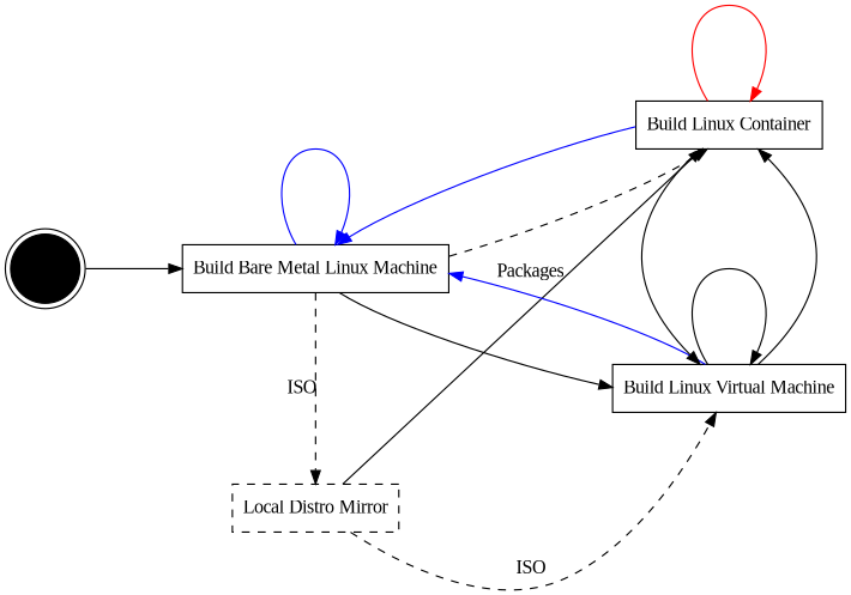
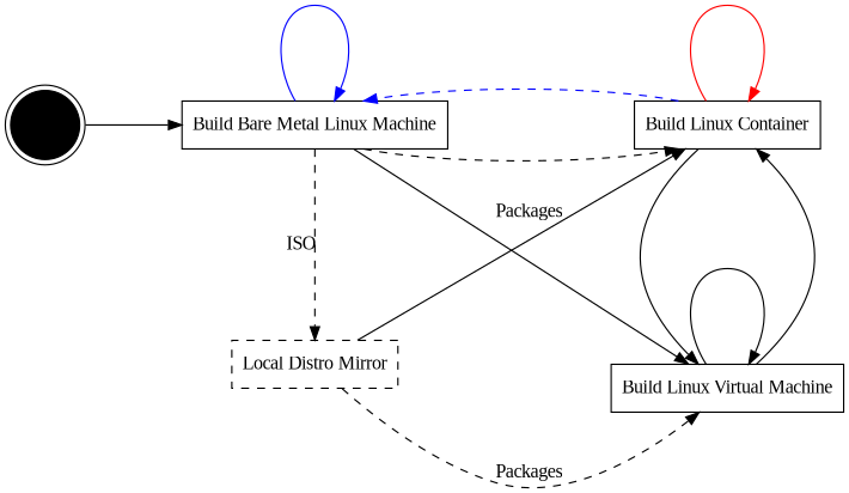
  digraph {
    fontname="Liberation Serif"
    nodesep=1
    rankdir=LR
    ranksep=1
    node [fontname="Liberation Serif" shape=box]
    edge [fontname="Liberation Serif"]
    n1 [label="Build Bare Metal Linux Machine"]
    n2 [label="Local Distro Mirror" style=dashed]
    n3 [label="Build Linux Virtual Machine"]
    n4 [label="Build Linux Container"]
    start [fillcolor=black shape=doublecircle style=filled]
    subgraph sub_1 {
      rank=same
      n1
      n2
    }
    subgraph sub_2 {
      rank=same
      n3
      n4
    }
    n1 -> n1 [color=blue]
    n1 -> n2 [label=ISO style=dashed]
    n1 -> n3
    n1 -> n4 [style=dashed]
-   n2 -> n3 [label=ISO style=dashed]
+   n2 -> n3 [label=Packages style=dashed]
    n2 -> n4 [label=Packages style=solid]
-   n3 -> n1 [color=blue]
    n3 -> n3
    n3 -> n4
-   n4 -> n1 [color=blue]
+   n4 -> n1 [color=blue style=dashed]
    n4 -> n3
    n4 -> n4 [color=red]
    start -> n1
  }
